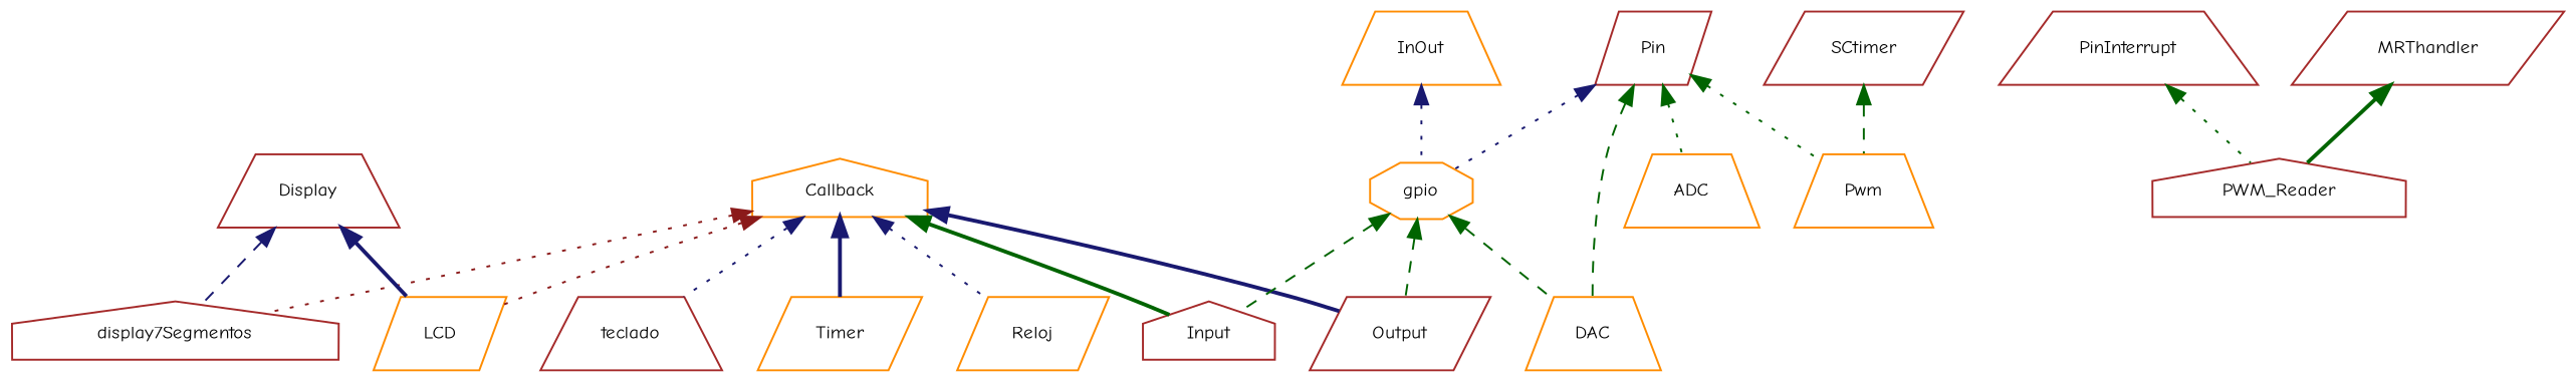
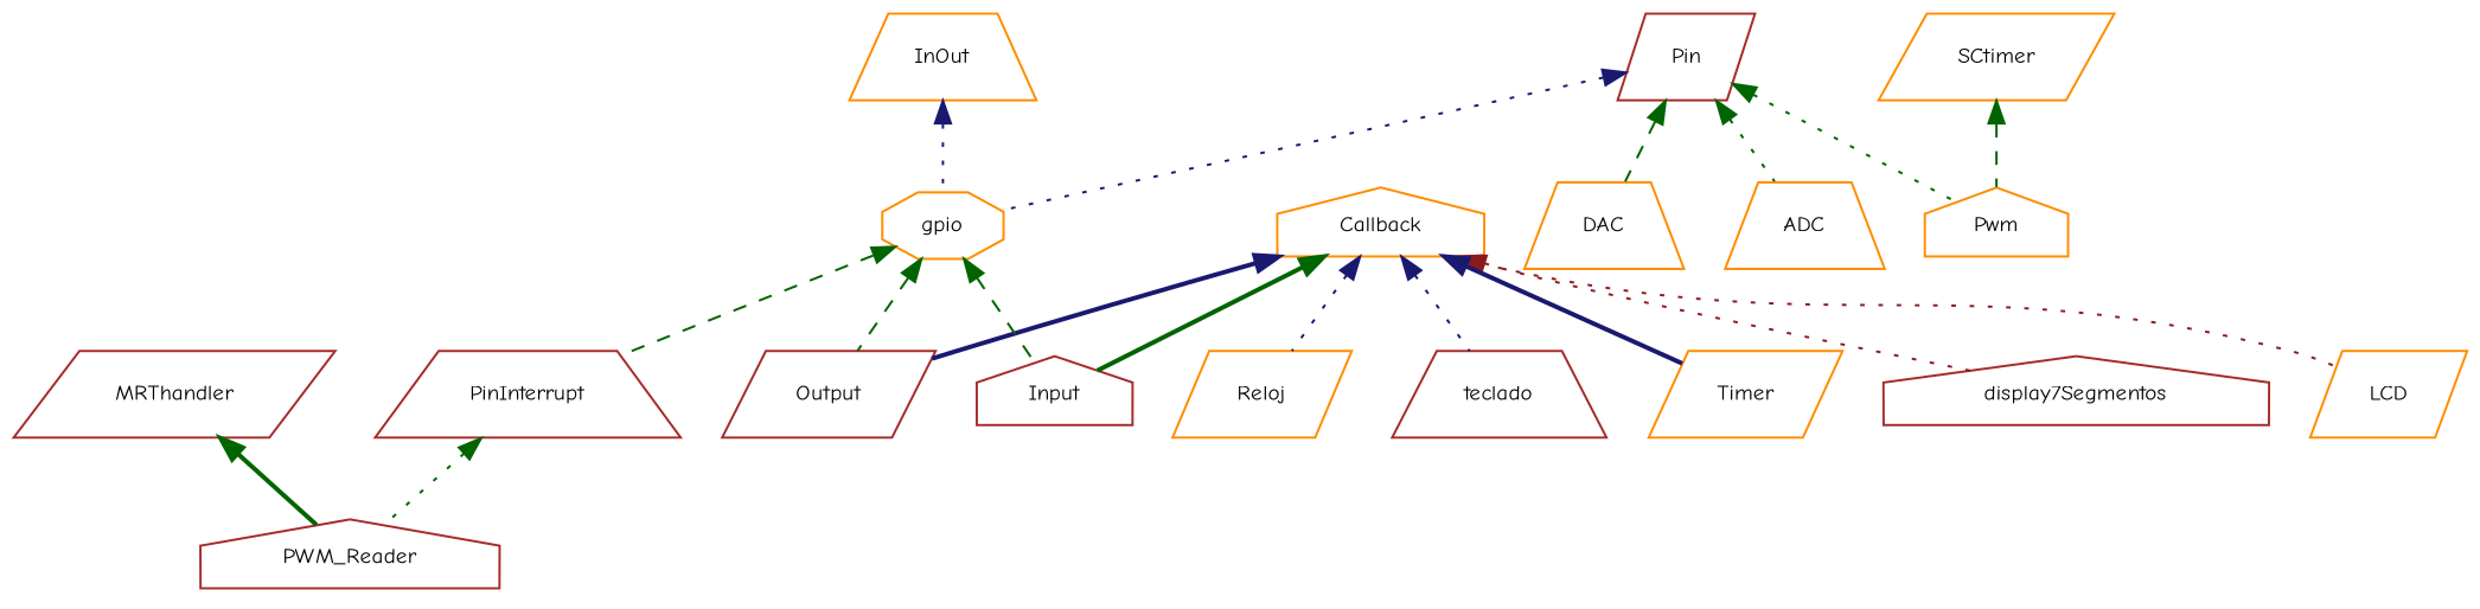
  digraph {
    fontname="Comic Neue"
    rankdir=TB
    node [color=darkorange fillcolor=white fontname="Comic Neue" fontsize=10 shape=parallelogram style=filled]
    edge [color=darkgreen dir=back fontname="Comic Neue" fontsize=10 labelfontname=Helvetica labelfontsize=10 style=dotted]
    n1 [height=0.2 label=Callback shape=house width=0.4]
    n2 [color=brown height=0.2 label=display7Segmentos shape=house width=0.4]
    n3 [color=brown height=0.2 label=Input shape=house width=0.4]
    n4 [height=0.2 label=LCD width=0.4]
    n5 [color=brown height=0.2 label=Output width=0.4]
    n6 [height=0.2 label=Reloj width=0.4]
    n7 [color=brown height=0.2 label=teclado shape=trapezium width=0.4]
    n8 [height=0.2 label=Timer width=0.4]
-   n9 [color=brown height=0.2 label=Display shape=trapezium width=0.4]
    n10 [height=0.2 label=InOut shape=trapezium width=0.4]
    n11 [height=0.2 label=gpio shape=octagon width=0.4]
    n12 [color=brown height=0.2 label=PinInterrupt shape=trapezium width=0.4]
    n13 [color=brown height=0.2 label=PWM_Reader shape=house width=0.4]
    n14 [color=brown height=0.2 label=MRThandler width=0.4]
    n15 [color=brown height=0.2 label=Pin width=0.4]
    n16 [height=0.2 label=ADC shape=trapezium width=0.4]
    n17 [height=0.2 label=DAC shape=trapezium width=0.4]
-   n18 [height=0.2 label=Pwm shape=trapezium width=0.4]
-   n19 [color=brown height=0.2 label=SCtimer width=0.4]
+   n18 [height=0.2 label=Pwm shape=house width=0.4]
+   n19 [height=0.2 label=SCtimer width=0.4]
    n1 -> n2 [color=firebrick4]
    n1 -> n3 [style=bold]
    n1 -> n4 [color=firebrick4]
    n1 -> n5 [color=midnightblue style=bold]
    n1 -> n6 [color=midnightblue]
    n1 -> n7 [color=midnightblue]
    n1 -> n8 [color=midnightblue style=bold]
-   n9 -> n2 [color=midnightblue style=dashed]
-   n9 -> n4 [color=midnightblue style=bold]
    n10 -> n11 [color=midnightblue]
    n11 -> n3 [style=dashed]
    n11 -> n5 [style=dashed]
-   n11 -> n17 [style=dashed]
+   n11 -> n12 [style=dashed]
    n12 -> n13
    n14 -> n13 [style=bold]
    n15 -> n11 [color=midnightblue]
    n15 -> n16
    n15 -> n17 [style=dashed]
    n15 -> n18
    n19 -> n18 [style=dashed]
  }
